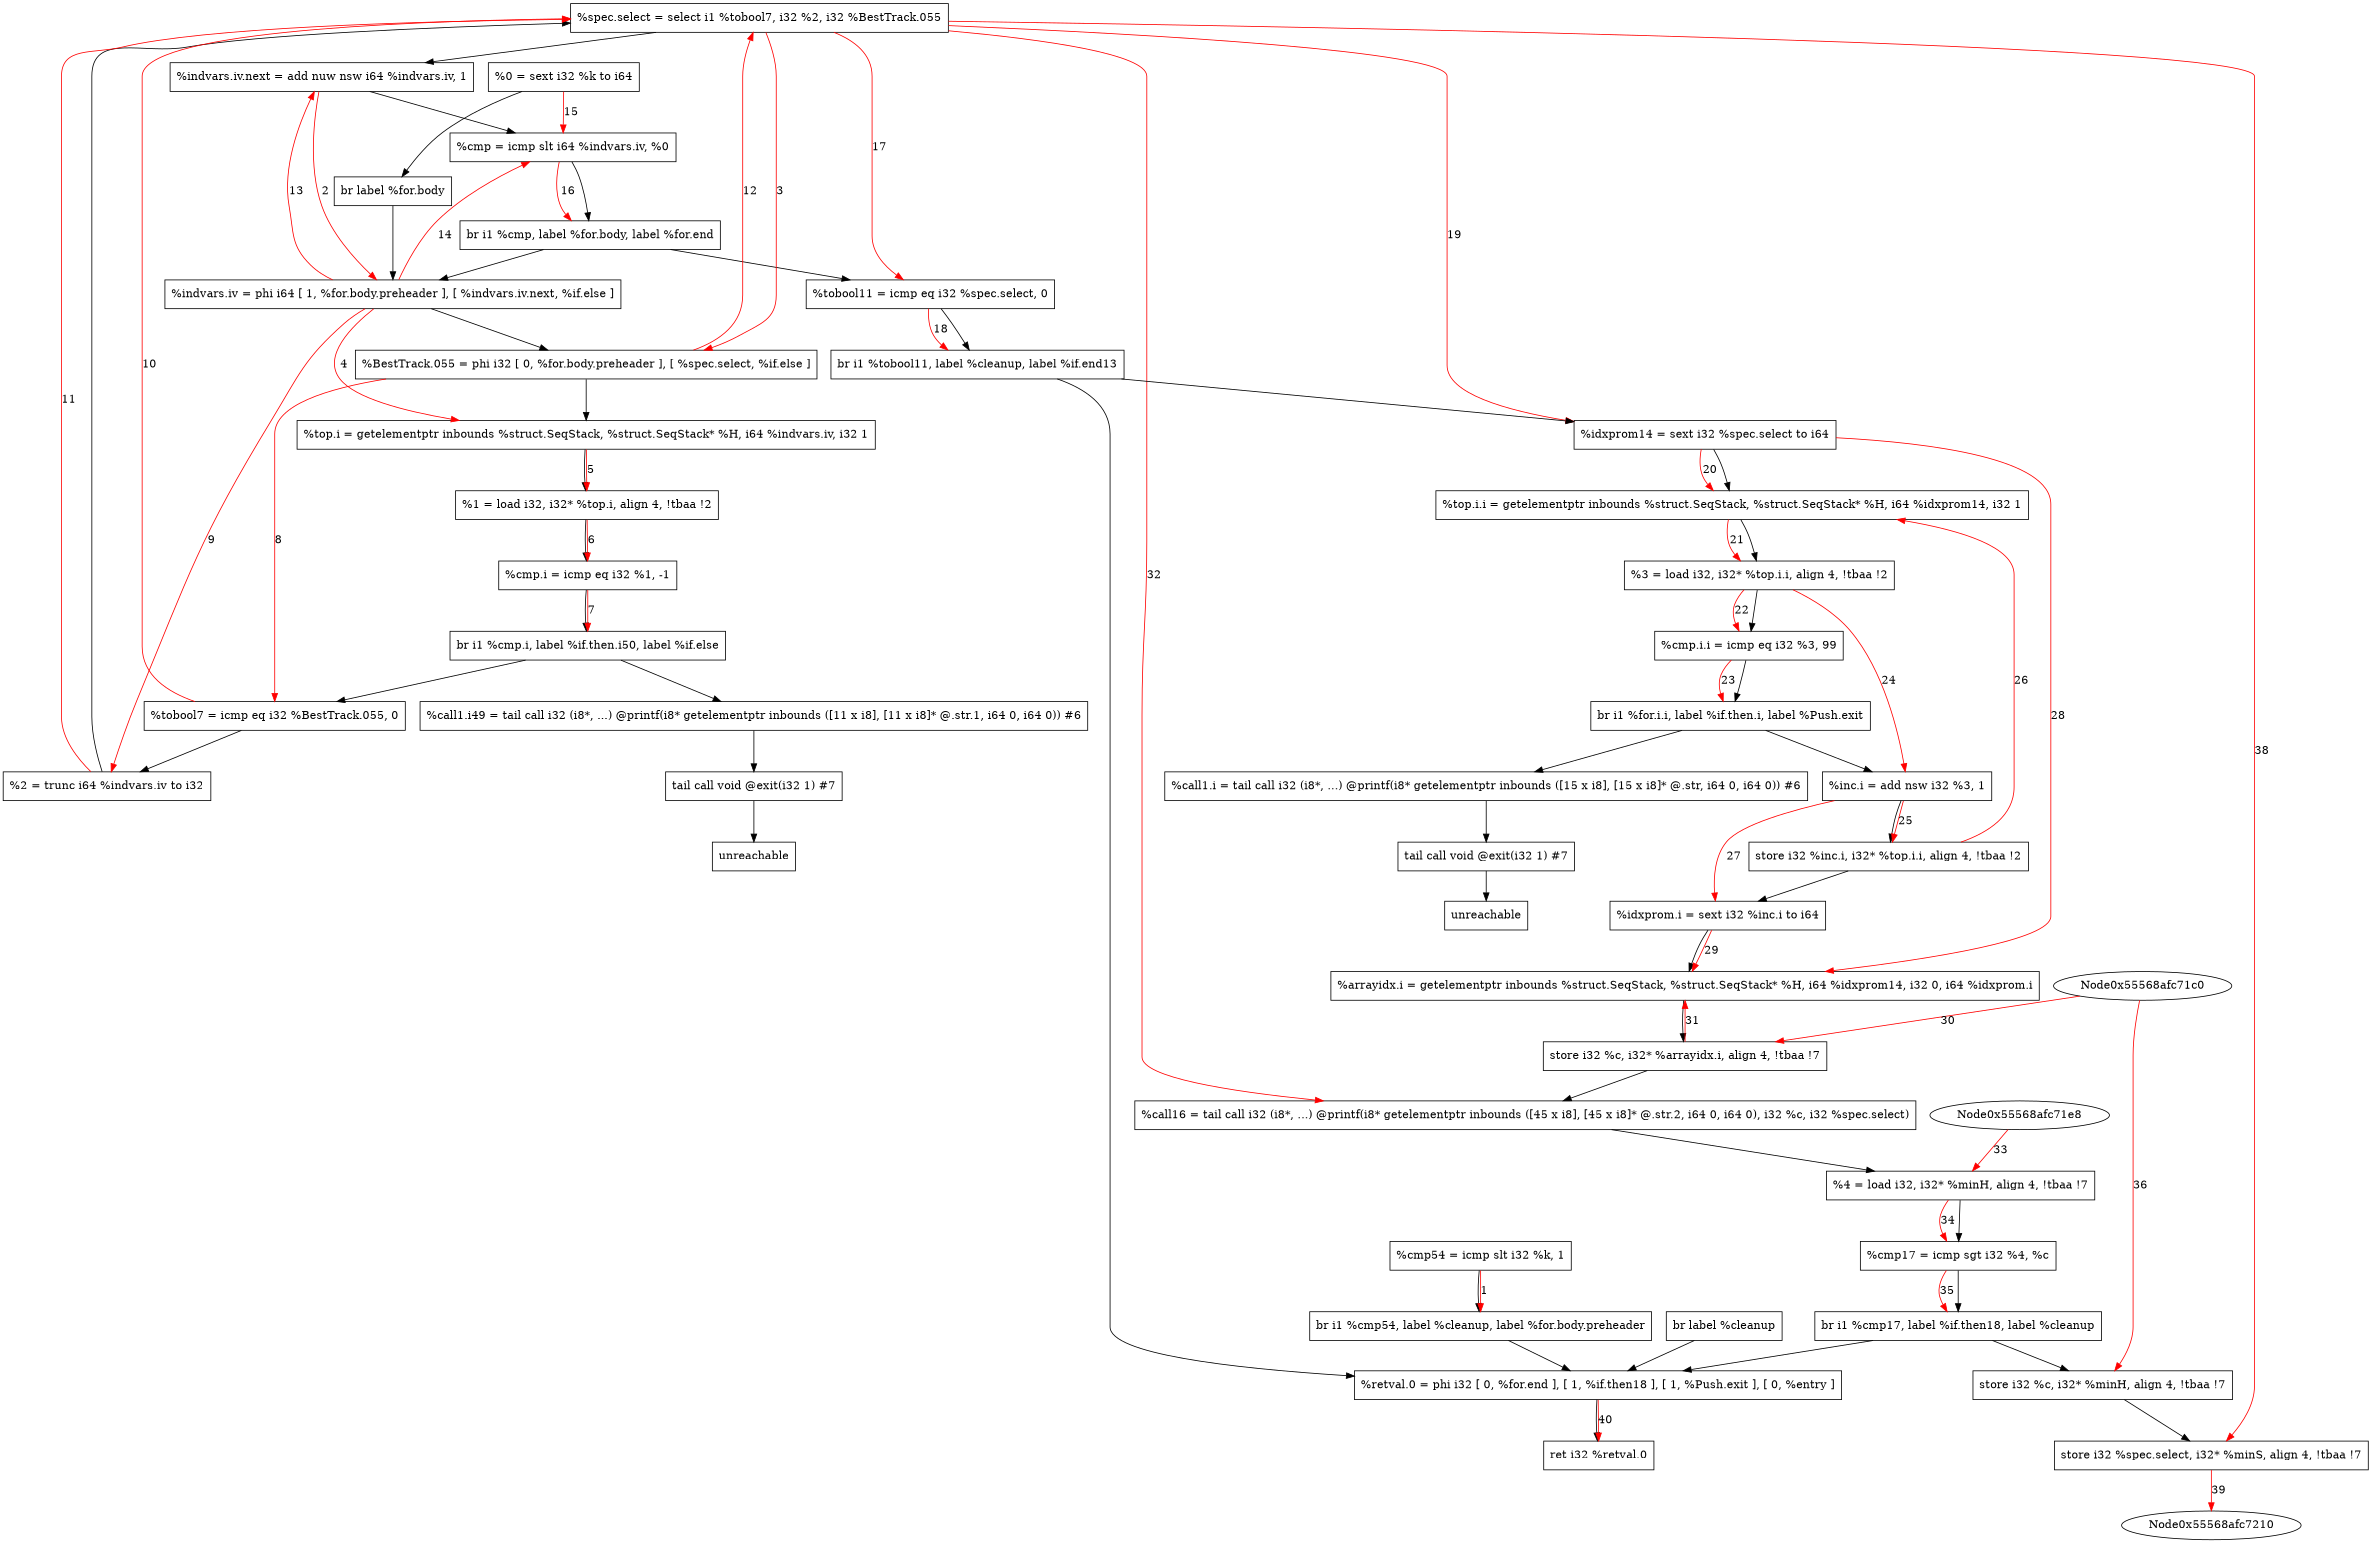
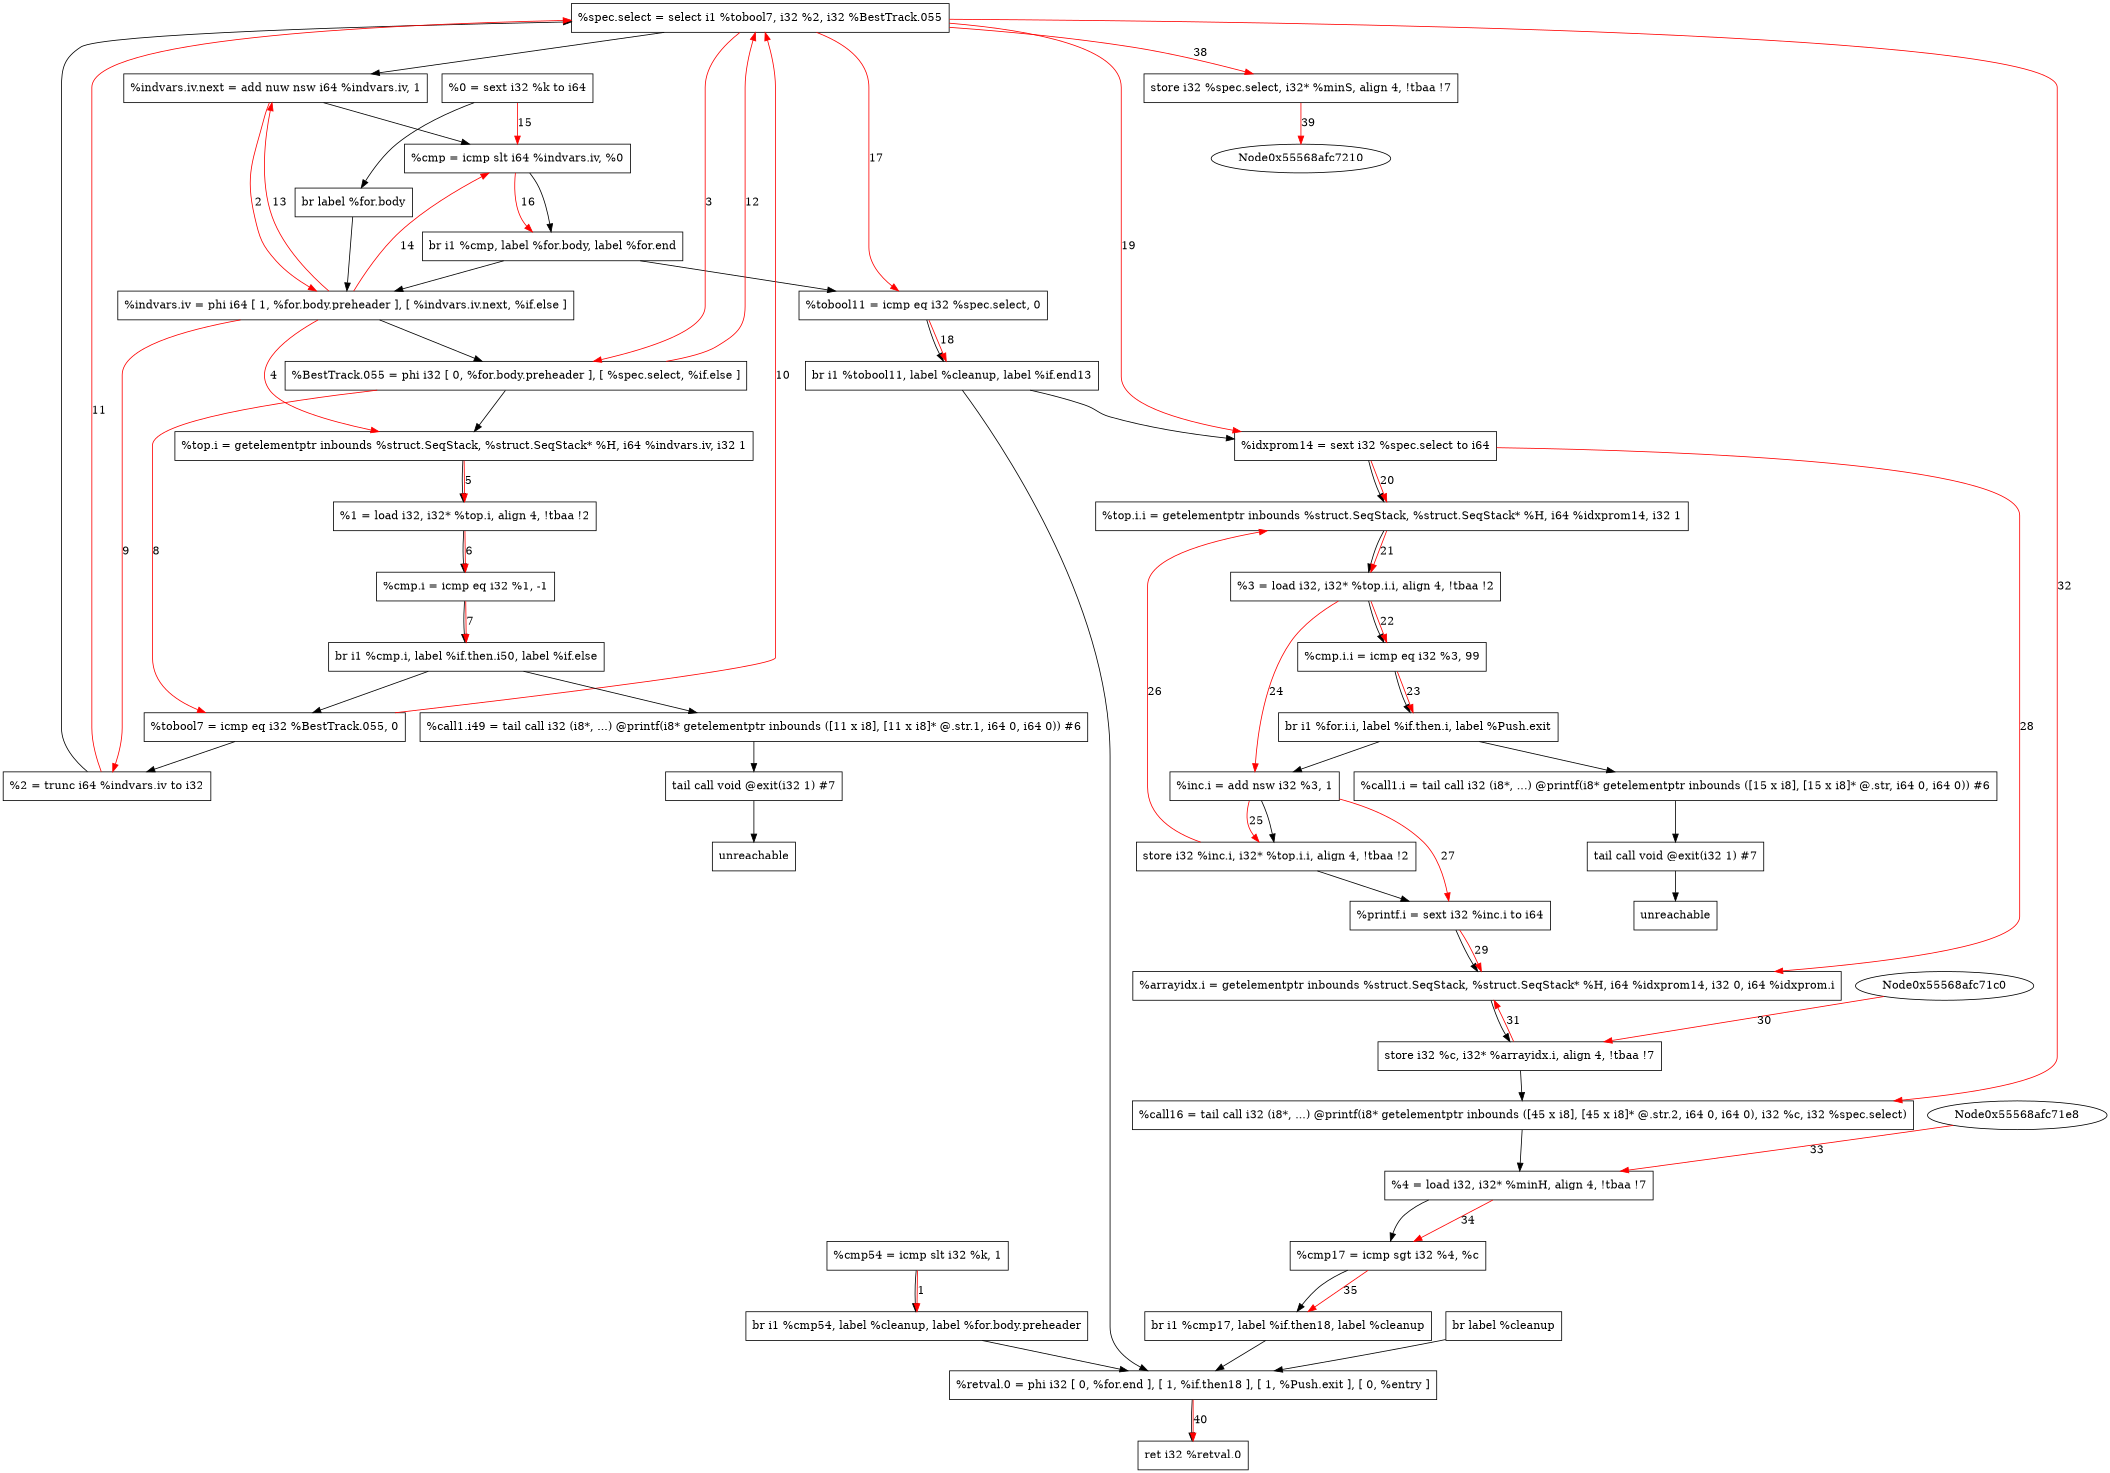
  digraph {
    node [shape=record]
    n1 [label="  %cmp54 = icmp slt i32 %k, 1"]
    n2 [label="  br i1 %cmp54, label %cleanup, label %for.body.preheader"]
    n3 [label="  %retval.0 = phi i32 [ 0, %for.end ], [ 1, %if.then18 ], [ 1, %Push.exit ], [ 0, %entry ]"]
    n4 [label="  %0 = sext i32 %k to i64"]
    n5 [label="  br label %for.body"]
    n6 [label="  %cmp = icmp slt i64 %indvars.iv, %0"]
    n7 [label="  ret i32 %retval.0"]
    n8 [label="  %indvars.iv = phi i64 [ 1, %for.body.preheader ], [ %indvars.iv.next, %if.else ]"]
    n9 [label="  br i1 %cmp, label %for.body, label %for.end"]
    n10 [label="  %BestTrack.055 = phi i32 [ 0, %for.body.preheader ], [ %spec.select, %if.else ]"]
    n11 [label="  %top.i = getelementptr inbounds %struct.SeqStack, %struct.SeqStack* %H, i64 %indvars.iv, i32 1"]
    n12 [label="  %2 = trunc i64 %indvars.iv to i32"]
    n13 [label="  %indvars.iv.next = add nuw nsw i64 %indvars.iv, 1"]
    n14 [label="  %tobool7 = icmp eq i32 %BestTrack.055, 0"]
    n15 [label="  %spec.select = select i1 %tobool7, i32 %2, i32 %BestTrack.055"]
    n16 [label="  %1 = load i32, i32* %top.i, align 4, !tbaa !2"]
    n17 [label="  %tobool11 = icmp eq i32 %spec.select, 0"]
    n18 [label="  %idxprom14 = sext i32 %spec.select to i64"]
    n19 [label="  %call16 = tail call i32 (i8*, ...) @printf(i8* getelementptr inbounds ([45 x i8], [45 x i8]* @.str.2, i64 0, i64 0), i32 %c, i32 %spec.select)"]
    n20 [label="  store i32 %spec.select, i32* %minS, align 4, !tbaa !7"]
    n21 [label="  %cmp.i = icmp eq i32 %1, -1"]
    n22 [label="  br i1 %cmp.i, label %if.then.i50, label %if.else"]
    n23 [label="  %call1.i49 = tail call i32 (i8*, ...) @printf(i8* getelementptr inbounds ([11 x i8], [11 x i8]* @.str.1, i64 0, i64 0)) #6"]
    n24 [label="  tail call void @exit(i32 1) #7"]
    n25 [label="  unreachable"]
    n26 [label="  br i1 %tobool11, label %cleanup, label %if.end13"]
    n27 [label="  %top.i.i = getelementptr inbounds %struct.SeqStack, %struct.SeqStack* %H, i64 %idxprom14, i32 1"]
    n28 [label="  %arrayidx.i = getelementptr inbounds %struct.SeqStack, %struct.SeqStack* %H, i64 %idxprom14, i32 0, i64 %idxprom.i"]
    n29 [label="  %4 = load i32, i32* %minH, align 4, !tbaa !7"]
    Node0x55568afc7210 [shape=""]
    n31 [label="  %3 = load i32, i32* %top.i.i, align 4, !tbaa !2"]
    n32 [label="  store i32 %c, i32* %arrayidx.i, align 4, !tbaa !7"]
    n33 [label="  %cmp.i.i = icmp eq i32 %3, 99"]
    n34 [label="  %inc.i = add nsw i32 %3, 1"]
    n35 [label="br i1 %for.i.i, label %if.then.i, label %Push.exit"]
    n36 [label="  store i32 %inc.i, i32* %top.i.i, align 4, !tbaa !2"]
-   n37 [label="  %idxprom.i = sext i32 %inc.i to i64"]
+   n37 [label="%printf.i = sext i32 %inc.i to i64"]
    n38 [label="  %call1.i = tail call i32 (i8*, ...) @printf(i8* getelementptr inbounds ([15 x i8], [15 x i8]* @.str, i64 0, i64 0)) #6"]
    n39 [label="  tail call void @exit(i32 1) #7"]
    n40 [label="  unreachable"]
    n41 [label="  %cmp17 = icmp sgt i32 %4, %c"]
    n42 [label="  br i1 %cmp17, label %if.then18, label %cleanup"]
-   n43 [label="  store i32 %c, i32* %minH, align 4, !tbaa !7"]
    Node0x55568afc71e8 [shape=""]
    n45 [label="  br label %cleanup"]
    Node0x55568afc71c0 [shape=""]
    n1 -> n2
    n1 -> n2 [color=red label=1]
    n2 -> n3
    n3 -> n7
    n3 -> n7 [color=red label=40]
    n4 -> n5
    n4 -> n6 [color=red label=15]
    n5 -> n8
    n6 -> n9
    n6 -> n9 [color=red label=16]
    n8 -> n6 [color=red label=14]
    n8 -> n10
    n8 -> n11 [color=red label=4]
    n8 -> n12 [color=red label=9]
    n8 -> n13 [color=red label=13]
    n9 -> n8
    n9 -> n17
    n10 -> n11
    n10 -> n14 [color=red label=8]
    n10 -> n15 [color=red label=12]
    n11 -> n16
    n11 -> n16 [color=red label=5]
    n12 -> n15
    n12 -> n15 [color=red label=11]
    n13 -> n6
    n13 -> n8 [color=red label=2]
    n14 -> n12
    n14 -> n15 [color=red label=10]
    n15 -> n10 [color=red label=3]
    n15 -> n13
    n15 -> n17 [color=red label=17]
    n15 -> n18 [color=red label=19]
    n15 -> n19 [color=red label=32]
    n15 -> n20 [color=red label=38]
    n16 -> n21
    n16 -> n21 [color=red label=6]
    n17 -> n26
    n17 -> n26 [color=red label=18]
    n18 -> n27
    n18 -> n27 [color=red label=20]
    n18 -> n28 [color=red label=28]
    n19 -> n29
    n20 -> Node0x55568afc7210 [color=red label=39]
    n21 -> n22
    n21 -> n22 [color=red label=7]
    n22 -> n14
    n22 -> n23
    n23 -> n24
    n24 -> n25
    n26 -> n3
    n26 -> n18
    n27 -> n31
    n27 -> n31 [color=red label=21]
    n28 -> n32
    n29 -> n41
    n29 -> n41 [color=red label=34]
    n31 -> n33
    n31 -> n33 [color=red label=22]
    n31 -> n34 [color=red label=24]
    n32 -> n19
    n32 -> n28 [color=red label=31]
    n33 -> n35
    n33 -> n35 [color=red label=23]
    n34 -> n36
    n34 -> n36 [color=red label=25]
    n34 -> n37 [color=red label=27]
    n35 -> n34
    n35 -> n38
    n36 -> n27 [color=red label=26]
    n36 -> n37
    n37 -> n28
    n37 -> n28 [color=red label=29]
    n38 -> n39
    n39 -> n40
    n41 -> n42
    n41 -> n42 [color=red label=35]
    n42 -> n3
-   n42 -> n43
-   n43 -> n20
    Node0x55568afc71e8 -> n29 [color=red label=33]
    n45 -> n3
    Node0x55568afc71c0 -> n32 [color=red label=30]
-   Node0x55568afc71c0 -> n43 [color=red label=36]
  }
